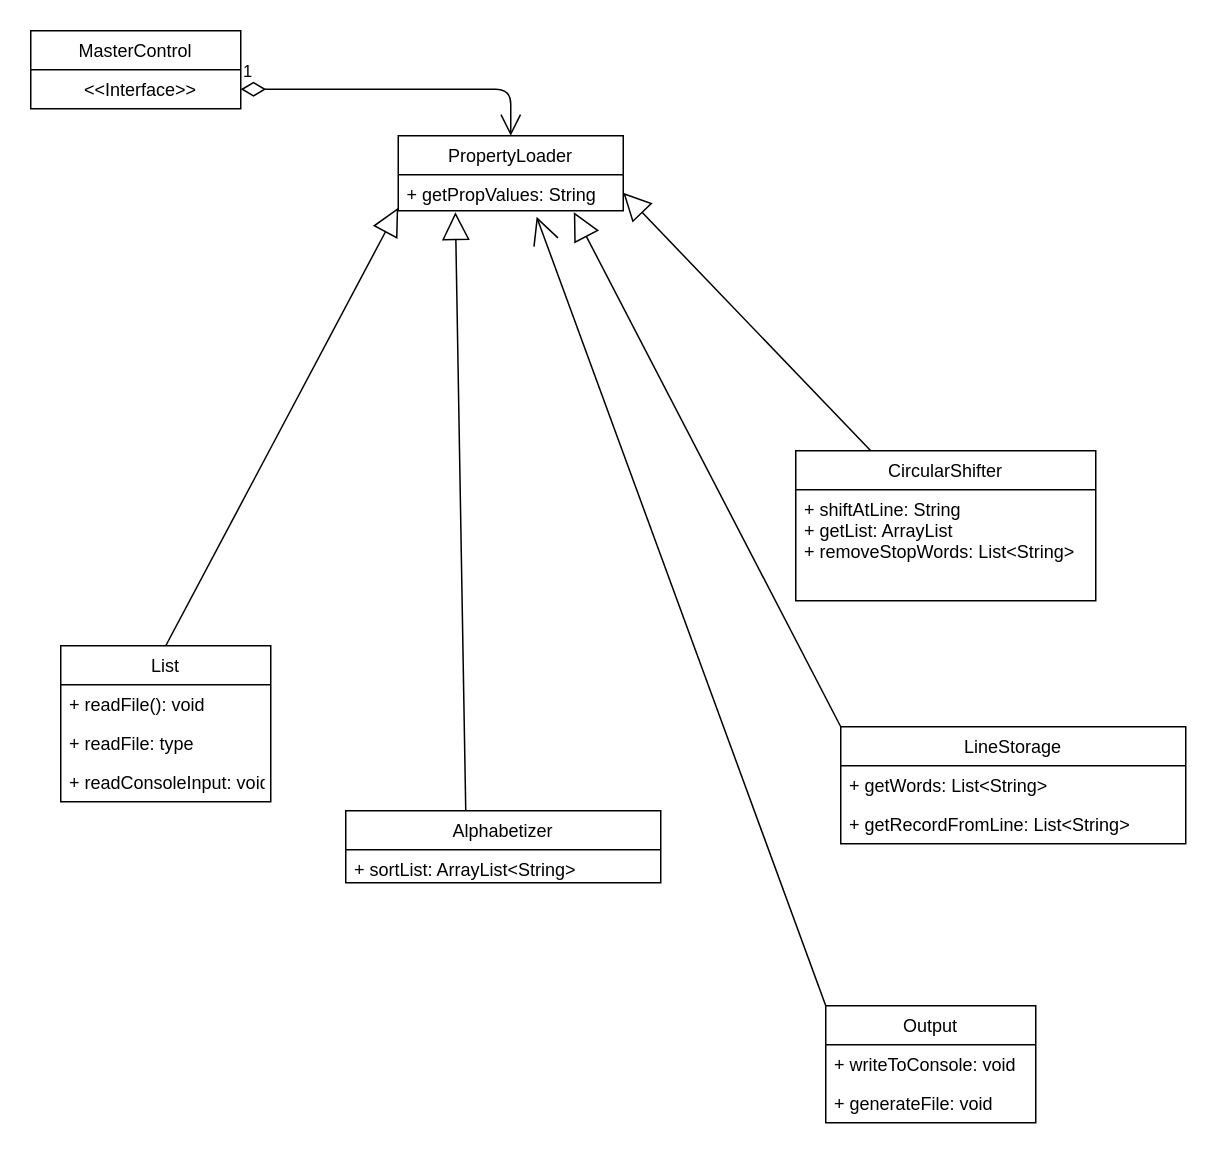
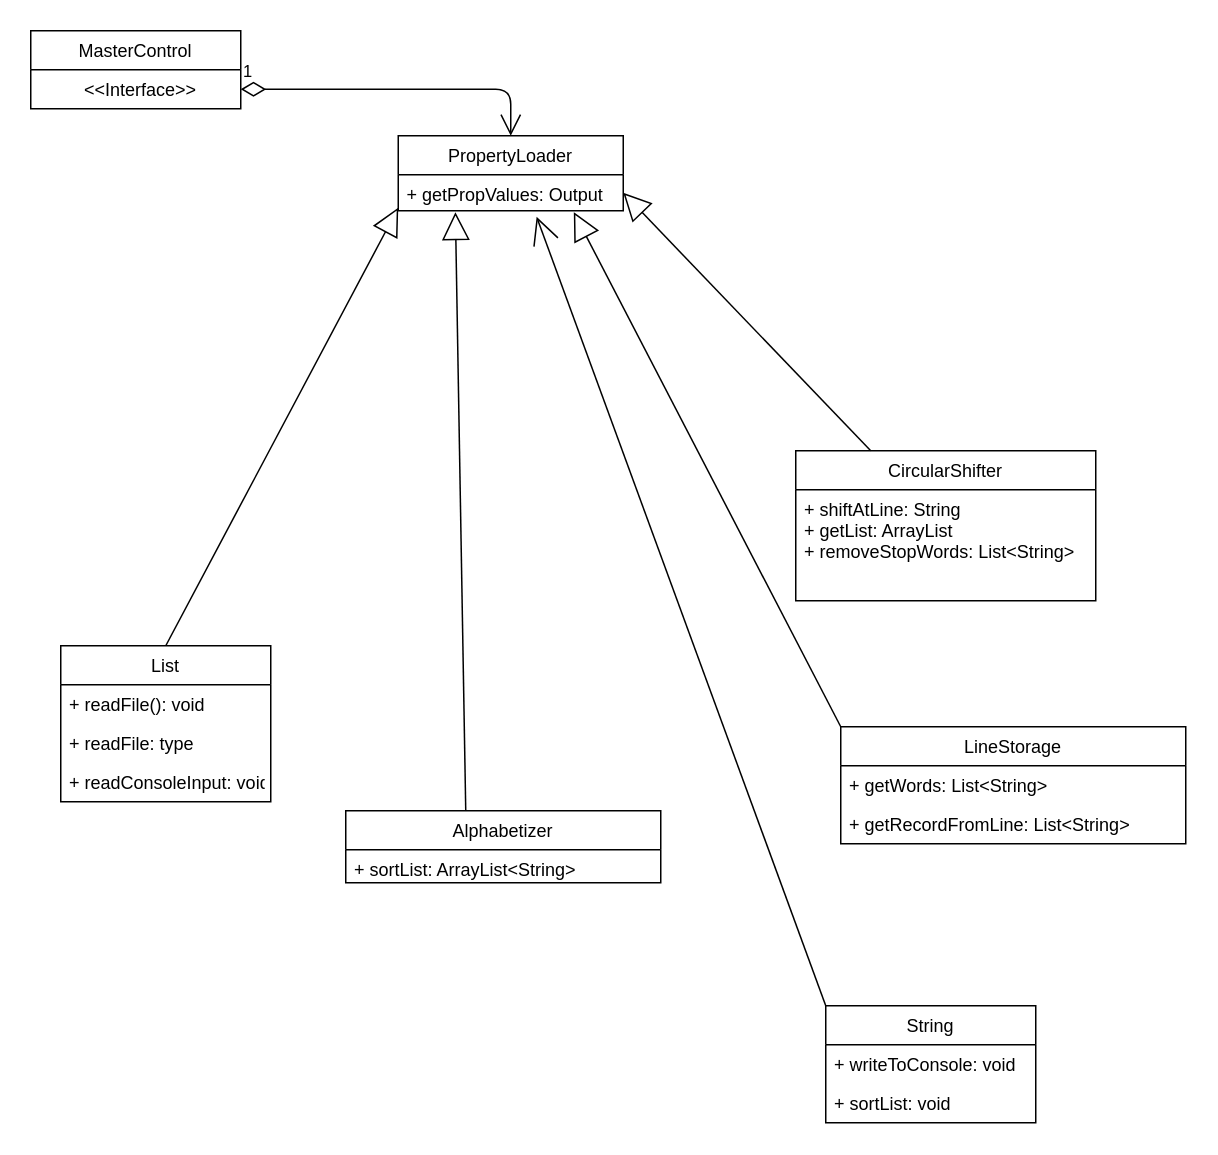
  <mxCell id="0" style=";html=1;" />
  <mxCell id="1" style=";html=1;" parent="0" />
  <mxCell id="2" value="LineStorage" style="swimlane;fontStyle=0;childLayout=stackLayout;horizontal=1;startSize=26;fillColor=none;horizontalStack=0;resizeParent=1;resizeParentMax=0;resizeLast=0;collapsible=1;marginBottom=0;" parent="1" vertex="1"><mxGeometry x="560" y="484" width="230" height="78" as="geometry" /></mxCell>
  <mxCell id="3" value="+ getWords: List&lt;String&gt;" style="text;strokeColor=none;fillColor=none;align=left;verticalAlign=top;spacingLeft=4;spacingRight=4;overflow=hidden;rotatable=0;points=[[0,0.5],[1,0.5]];portConstraint=eastwest;" parent="2" vertex="1"><mxGeometry y="26" width="230" height="26" as="geometry" /></mxCell>
  <mxCell id="4" value="+ getRecordFromLine: List&lt;String&gt;&#10;" style="text;strokeColor=none;fillColor=none;align=left;verticalAlign=top;spacingLeft=4;spacingRight=4;overflow=hidden;rotatable=0;points=[[0,0.5],[1,0.5]];portConstraint=eastwest;" parent="2" vertex="1"><mxGeometry y="52" width="230" height="26" as="geometry" /></mxCell>
  <mxCell id="5" value="List" style="swimlane;fontStyle=0;childLayout=stackLayout;horizontal=1;startSize=26;fillColor=none;horizontalStack=0;resizeParent=1;resizeParentMax=0;resizeLast=0;collapsible=1;marginBottom=0;" parent="1" vertex="1"><mxGeometry x="40" y="430" width="140" height="104" as="geometry" /></mxCell>
  <mxCell id="6" value="" style="endArrow=block;endSize=16;endFill=0;html=1;entryX=0;entryY=1;entryDx=0;entryDy=0;entryPerimeter=0;" edge="1" parent="5"><mxGeometry width="160" relative="1" as="geometry"><mxPoint x="70" as="sourcePoint" /><mxPoint x="225" y="-292" as="targetPoint" /></mxGeometry></mxCell>
  <mxCell id="7" value="+ readFile(): void" style="text;strokeColor=none;fillColor=none;align=left;verticalAlign=top;spacingLeft=4;spacingRight=4;overflow=hidden;rotatable=0;points=[[0,0.5],[1,0.5]];portConstraint=eastwest;" parent="5" vertex="1"><mxGeometry y="26" width="140" height="26" as="geometry" /></mxCell>
  <mxCell id="8" value="+ readFile: type" style="text;strokeColor=none;fillColor=none;align=left;verticalAlign=top;spacingLeft=4;spacingRight=4;overflow=hidden;rotatable=0;points=[[0,0.5],[1,0.5]];portConstraint=eastwest;" parent="5" vertex="1"><mxGeometry y="52" width="140" height="26" as="geometry" /></mxCell>
  <mxCell id="9" value="+ readConsoleInput: void " style="text;strokeColor=none;fillColor=none;align=left;verticalAlign=top;spacingLeft=4;spacingRight=4;overflow=hidden;rotatable=0;points=[[0,0.5],[1,0.5]];portConstraint=eastwest;" parent="5" vertex="1"><mxGeometry y="78" width="140" height="26" as="geometry" /></mxCell>
- <mxCell id="10" value="Output" style="swimlane;fontStyle=0;childLayout=stackLayout;horizontal=1;startSize=26;fillColor=none;horizontalStack=0;resizeParent=1;resizeParentMax=0;resizeLast=0;collapsible=1;marginBottom=0;" parent="1" vertex="1"><mxGeometry x="550" y="670" width="140" height="78" as="geometry" /></mxCell>
+ <mxCell id="10" value="String" style="swimlane;fontStyle=0;childLayout=stackLayout;horizontal=1;startSize=26;fillColor=none;horizontalStack=0;resizeParent=1;resizeParentMax=0;resizeLast=0;collapsible=1;marginBottom=0;" parent="1" vertex="1"><mxGeometry x="550" y="670" width="140" height="78" as="geometry" /></mxCell>
  <mxCell id="11" value="+ writeToConsole: void" style="text;strokeColor=none;fillColor=none;align=left;verticalAlign=top;spacingLeft=4;spacingRight=4;overflow=hidden;rotatable=0;points=[[0,0.5],[1,0.5]];portConstraint=eastwest;" parent="10" vertex="1"><mxGeometry y="26" width="140" height="26" as="geometry" /></mxCell>
- <mxCell id="12" value="+ generateFile: void" style="text;strokeColor=none;fillColor=none;align=left;verticalAlign=top;spacingLeft=4;spacingRight=4;overflow=hidden;rotatable=0;points=[[0,0.5],[1,0.5]];portConstraint=eastwest;" parent="10" vertex="1"><mxGeometry y="52" width="140" height="26" as="geometry" /></mxCell>
+ <mxCell id="12" value="+ sortList: void" style="text;strokeColor=none;fillColor=none;align=left;verticalAlign=top;spacingLeft=4;spacingRight=4;overflow=hidden;rotatable=0;points=[[0,0.5],[1,0.5]];portConstraint=eastwest;" parent="10" vertex="1"><mxGeometry y="52" width="140" height="26" as="geometry" /></mxCell>
  <mxCell id="13" value="CircularShifter" style="swimlane;fontStyle=0;childLayout=stackLayout;horizontal=1;startSize=26;fillColor=none;horizontalStack=0;resizeParent=1;resizeParentMax=0;resizeLast=0;collapsible=1;marginBottom=0;" parent="1" vertex="1"><mxGeometry x="530" y="300" width="200" height="100" as="geometry" /></mxCell>
  <mxCell id="14" value="" style="endArrow=block;endSize=16;endFill=0;html=1;entryX=1;entryY=0.5;entryDx=0;entryDy=0;" edge="1" parent="13" target="20"><mxGeometry width="160" relative="1" as="geometry"><mxPoint x="50" as="sourcePoint" /><mxPoint x="-125" y="-188.988" as="targetPoint" /></mxGeometry></mxCell>
  <mxCell id="15" value="+ shiftAtLine: String&#10;+ getList: ArrayList&#10;+ removeStopWords: List&lt;String&gt;" style="text;strokeColor=none;fillColor=none;align=left;verticalAlign=top;spacingLeft=4;spacingRight=4;overflow=hidden;rotatable=0;points=[[0,0.5],[1,0.5]];portConstraint=eastwest;" parent="13" vertex="1"><mxGeometry y="26" width="200" height="74" as="geometry" /></mxCell>
  <mxCell id="16" value="Alphabetizer" style="swimlane;fontStyle=0;childLayout=stackLayout;horizontal=1;startSize=26;fillColor=none;horizontalStack=0;resizeParent=1;resizeParentMax=0;resizeLast=0;collapsible=1;marginBottom=0;" parent="1" vertex="1"><mxGeometry x="230" y="540" width="210" height="48" as="geometry" /></mxCell>
  <mxCell id="17" value="" style="endArrow=block;endSize=16;endFill=0;html=1;entryX=0.254;entryY=1.042;entryDx=0;entryDy=0;entryPerimeter=0;" edge="1" parent="16" target="20"><mxGeometry width="160" relative="1" as="geometry"><mxPoint x="80" as="sourcePoint" /><mxPoint x="104.217" y="-402" as="targetPoint" /></mxGeometry></mxCell>
  <mxCell id="18" value="+ sortList: ArrayList&lt;String&gt;" style="text;strokeColor=none;fillColor=none;align=left;verticalAlign=top;spacingLeft=4;spacingRight=4;overflow=hidden;rotatable=0;points=[[0,0.5],[1,0.5]];portConstraint=eastwest;" parent="16" vertex="1"><mxGeometry y="26" width="210" height="22" as="geometry" /></mxCell>
  <mxCell id="19" value="PropertyLoader" style="swimlane;fontStyle=0;childLayout=stackLayout;horizontal=1;startSize=26;fillColor=none;horizontalStack=0;resizeParent=1;resizeParentMax=0;resizeLast=0;collapsible=1;marginBottom=0;" vertex="1" parent="1"><mxGeometry x="265" y="90" width="150" height="50" as="geometry" /></mxCell>
- <mxCell id="20" value="+ getPropValues: String" style="text;strokeColor=none;fillColor=none;align=left;verticalAlign=top;spacingLeft=4;spacingRight=4;overflow=hidden;rotatable=0;points=[[0,0.5],[1,0.5]];portConstraint=eastwest;" vertex="1" parent="19"><mxGeometry y="26" width="150" height="24" as="geometry" /></mxCell>
+ <mxCell id="20" value="+ getPropValues: Output" style="text;strokeColor=none;fillColor=none;align=left;verticalAlign=top;spacingLeft=4;spacingRight=4;overflow=hidden;rotatable=0;points=[[0,0.5],[1,0.5]];portConstraint=eastwest;" vertex="1" parent="19"><mxGeometry y="26" width="150" height="24" as="geometry" /></mxCell>
  <mxCell id="21" value="MasterControl" style="swimlane;fontStyle=0;childLayout=stackLayout;horizontal=1;startSize=26;fillColor=none;horizontalStack=0;resizeParent=1;resizeParentMax=0;resizeLast=0;collapsible=1;marginBottom=0;" vertex="1" parent="1"><mxGeometry x="20" y="20" width="140" height="52" as="geometry" /></mxCell>
  <mxCell id="22" value="         &lt;&lt;Interface&gt;&gt;" style="text;strokeColor=none;fillColor=none;align=left;verticalAlign=top;spacingLeft=4;spacingRight=4;overflow=hidden;rotatable=0;points=[[0,0.5],[1,0.5]];portConstraint=eastwest;" vertex="1" parent="21"><mxGeometry y="26" width="140" height="26" as="geometry" /></mxCell>
  <mxCell id="23" value="" style="endArrow=block;endSize=16;endFill=0;html=1;entryX=0.836;entryY=1.115;entryDx=0;entryDy=0;entryPerimeter=0;exitX=0;exitY=0;exitDx=0;exitDy=0;" edge="1" parent="1" source="2"><mxGeometry width="160" relative="1" as="geometry"><mxPoint x="570" y="481.5" as="sourcePoint" /><mxPoint x="382.04" y="140.99" as="targetPoint" /></mxGeometry></mxCell>
  <mxCell id="24" value="" style="endArrow=open;endSize=16;endFill=0;html=1;exitX=0;exitY=0;exitDx=0;exitDy=0;entryX=0.615;entryY=1.167;entryDx=0;entryDy=0;entryPerimeter=0;" edge="1" parent="1" source="10" target="20"><mxGeometry width="160" relative="1" as="geometry"><mxPoint x="470" y="580" as="sourcePoint" /><mxPoint x="355.02" y="140.002" as="targetPoint" /></mxGeometry></mxCell>
  <mxCell id="25" value="1" style="endArrow=open;html=1;endSize=12;startArrow=diamondThin;startSize=14;startFill=0;edgeStyle=orthogonalEdgeStyle;align=left;verticalAlign=bottom;entryX=0.5;entryY=0;entryDx=0;entryDy=0;exitX=1;exitY=0.5;exitDx=0;exitDy=0;" edge="1" parent="1" source="22" target="19"><mxGeometry x="-1" y="3" relative="1" as="geometry"><mxPoint x="80" y="135" as="sourcePoint" /><mxPoint x="265" y="133.996" as="targetPoint" /></mxGeometry></mxCell>
